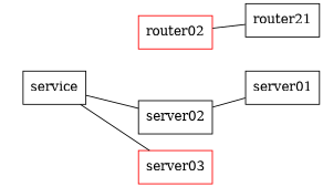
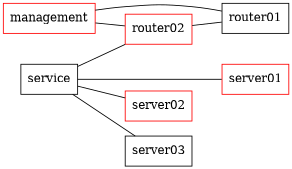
  graph {
    rankdir=LR
    node [color=black rank=max shape=rect]
    router02 [color=red]
-   router01 [label=router21]
+   router01
+   management [color=red rank=min shape=box]
    service [rank=min shape=box]
-   server01
-   server02
-   server03 [color=red]
+   server01 [color=red]
+   server02 [color=red]
+   server03
    router02 -- router01
-   server02 -- server01
+   management -- router02
+   management -- router01
+   service -- router02
+   service -- server01
    service -- server02
    service -- server03
  }
